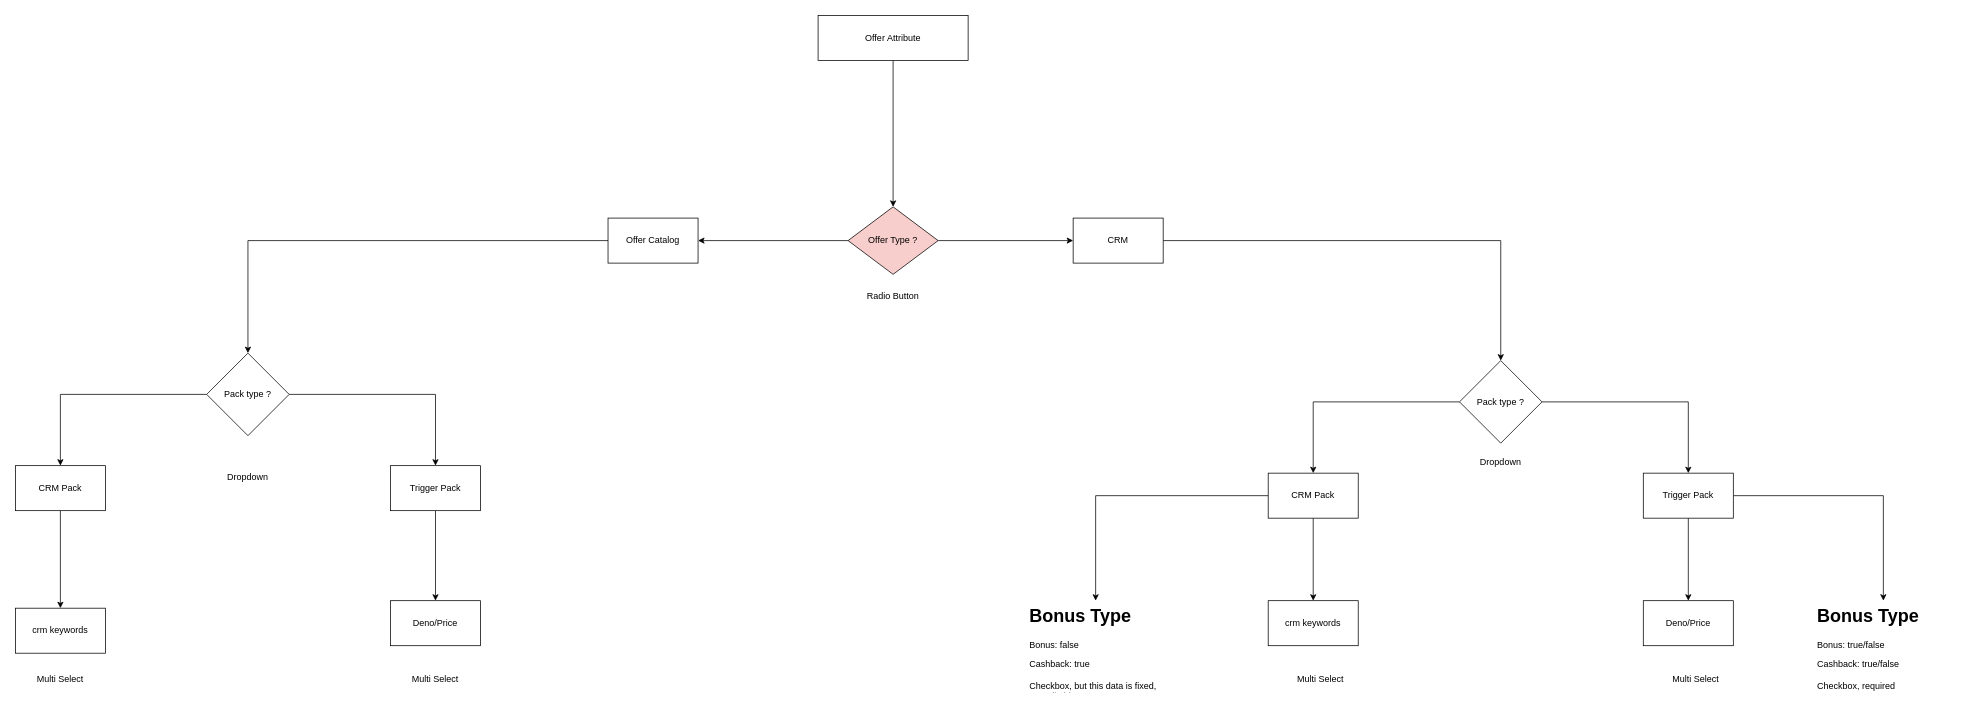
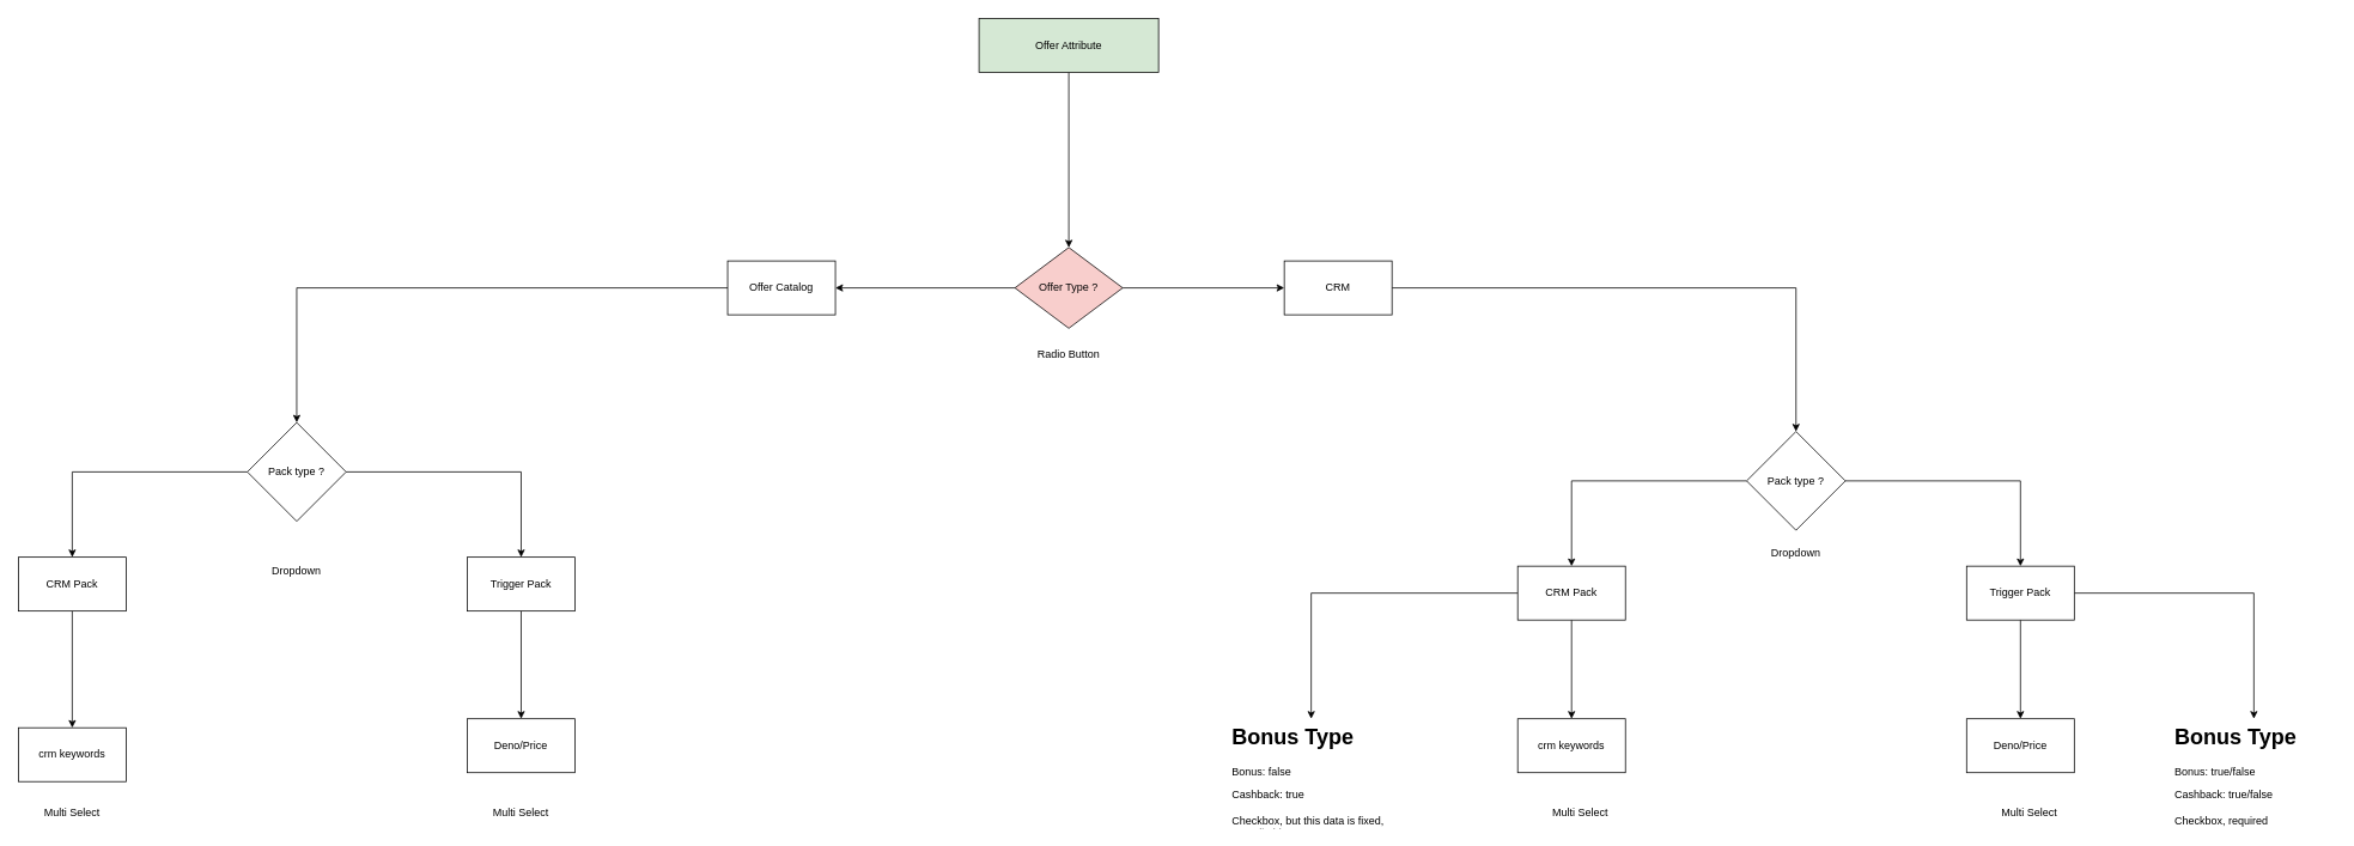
  <mxCell id="0" />
  <mxCell id="1" parent="0" />
  <mxCell id="2" style="edgeStyle=orthogonalEdgeStyle;rounded=0;orthogonalLoop=1;jettySize=auto;html=1;exitX=0.5;exitY=1;exitDx=0;exitDy=0;entryX=0.5;entryY=0;entryDx=0;entryDy=0;" edge="1" parent="1" source="3" target="6"><mxGeometry relative="1" as="geometry"><mxPoint x="1180" y="140" as="targetPoint" /></mxGeometry></mxCell>
- <mxCell id="3" value="Offer Attribute" style="rounded=0;whiteSpace=wrap;html=1;" vertex="1" parent="1"><mxGeometry x="1090" y="20" width="200" height="60" as="geometry" /></mxCell>
+ <mxCell id="3" value="Offer Attribute" style="rounded=0;whiteSpace=wrap;html=1;fillColor=#d5e8d4;" vertex="1" parent="1"><mxGeometry x="1090" y="20" width="200" height="60" as="geometry" /></mxCell>
  <mxCell id="4" style="edgeStyle=orthogonalEdgeStyle;rounded=0;orthogonalLoop=1;jettySize=auto;html=1;exitX=1;exitY=0.5;exitDx=0;exitDy=0;entryX=0;entryY=0.5;entryDx=0;entryDy=0;" edge="1" parent="1" source="6" target="8"><mxGeometry relative="1" as="geometry" /></mxCell>
  <mxCell id="5" style="edgeStyle=orthogonalEdgeStyle;rounded=0;orthogonalLoop=1;jettySize=auto;html=1;exitX=0;exitY=0.5;exitDx=0;exitDy=0;entryX=1;entryY=0.5;entryDx=0;entryDy=0;" edge="1" parent="1" source="6" target="15"><mxGeometry relative="1" as="geometry" /></mxCell>
  <mxCell id="6" value="Offer Type ?" style="rhombus;whiteSpace=wrap;html=1;fillColor=#f8cecc;" vertex="1" parent="1"><mxGeometry x="1130" y="275" width="120" height="90" as="geometry" /></mxCell>
  <mxCell id="7" style="edgeStyle=orthogonalEdgeStyle;rounded=0;orthogonalLoop=1;jettySize=auto;html=1;exitX=1;exitY=0.5;exitDx=0;exitDy=0;entryX=0.5;entryY=0;entryDx=0;entryDy=0;" edge="1" parent="1" source="8" target="11"><mxGeometry relative="1" as="geometry" /></mxCell>
  <mxCell id="8" value="CRM" style="rounded=0;whiteSpace=wrap;html=1;" vertex="1" parent="1"><mxGeometry x="1430" y="290" width="120" height="60" as="geometry" /></mxCell>
  <mxCell id="9" style="edgeStyle=orthogonalEdgeStyle;rounded=0;orthogonalLoop=1;jettySize=auto;html=1;exitX=0;exitY=0.5;exitDx=0;exitDy=0;entryX=0.5;entryY=0;entryDx=0;entryDy=0;" edge="1" parent="1" source="11" target="20"><mxGeometry relative="1" as="geometry" /></mxCell>
  <mxCell id="10" style="edgeStyle=orthogonalEdgeStyle;rounded=0;orthogonalLoop=1;jettySize=auto;html=1;exitX=1;exitY=0.5;exitDx=0;exitDy=0;entryX=0.5;entryY=0;entryDx=0;entryDy=0;" edge="1" parent="1" source="11" target="23"><mxGeometry relative="1" as="geometry" /></mxCell>
  <mxCell id="11" value="Pack type ?" style="rhombus;whiteSpace=wrap;html=1;" vertex="1" parent="1"><mxGeometry x="1945" y="480" width="110" height="110" as="geometry" /></mxCell>
  <mxCell id="12" value="Deno/Price" style="rounded=0;whiteSpace=wrap;html=1;" vertex="1" parent="1"><mxGeometry x="2190" y="800" width="120" height="60" as="geometry" /></mxCell>
  <mxCell id="13" value="crm keywords" style="rounded=0;whiteSpace=wrap;html=1;" vertex="1" parent="1"><mxGeometry x="1690" y="800" width="120" height="60" as="geometry" /></mxCell>
  <mxCell id="14" style="edgeStyle=orthogonalEdgeStyle;rounded=0;orthogonalLoop=1;jettySize=auto;html=1;exitX=0;exitY=0.5;exitDx=0;exitDy=0;entryX=0.5;entryY=0;entryDx=0;entryDy=0;" edge="1" parent="1" source="15" target="26"><mxGeometry relative="1" as="geometry" /></mxCell>
  <mxCell id="15" value="Offer Catalog" style="rounded=0;whiteSpace=wrap;html=1;" vertex="1" parent="1"><mxGeometry x="810" y="290" width="120" height="60" as="geometry" /></mxCell>
  <mxCell id="16" value="&lt;h1 style=&quot;margin-top: 0px;&quot;&gt;Bonus Type&lt;/h1&gt;&lt;p&gt;Bonus: false&lt;/p&gt;&lt;div&gt;Cashback: true&lt;/div&gt;&lt;div&gt;&lt;br&gt;&lt;/div&gt;&lt;div&gt;Checkbox, but this data is fixed, not editable.&amp;nbsp;&lt;/div&gt;" style="text;html=1;whiteSpace=wrap;overflow=hidden;rounded=0;" vertex="1" parent="1"><mxGeometry x="1370" y="800" width="180" height="120" as="geometry" /></mxCell>
  <mxCell id="17" value="&lt;h1 style=&quot;margin-top: 0px;&quot;&gt;Bonus Type&lt;/h1&gt;&lt;p&gt;Bonus: true/false&lt;/p&gt;&lt;div&gt;Cashback: true/false&lt;/div&gt;&lt;div&gt;&lt;br&gt;&lt;/div&gt;&lt;div&gt;Checkbox, required&amp;nbsp;&amp;nbsp;&lt;/div&gt;" style="text;html=1;whiteSpace=wrap;overflow=hidden;rounded=0;" vertex="1" parent="1"><mxGeometry x="2420" y="800" width="180" height="120" as="geometry" /></mxCell>
  <mxCell id="18" style="edgeStyle=orthogonalEdgeStyle;rounded=0;orthogonalLoop=1;jettySize=auto;html=1;exitX=0.5;exitY=1;exitDx=0;exitDy=0;entryX=0.5;entryY=0;entryDx=0;entryDy=0;" edge="1" parent="1" source="20" target="13"><mxGeometry relative="1" as="geometry" /></mxCell>
  <mxCell id="19" style="edgeStyle=orthogonalEdgeStyle;rounded=0;orthogonalLoop=1;jettySize=auto;html=1;exitX=0;exitY=0.5;exitDx=0;exitDy=0;entryX=0.5;entryY=0;entryDx=0;entryDy=0;" edge="1" parent="1" source="20" target="16"><mxGeometry relative="1" as="geometry" /></mxCell>
  <mxCell id="20" value="CRM Pack" style="rounded=0;whiteSpace=wrap;html=1;" vertex="1" parent="1"><mxGeometry x="1690" y="630" width="120" height="60" as="geometry" /></mxCell>
  <mxCell id="21" style="edgeStyle=orthogonalEdgeStyle;rounded=0;orthogonalLoop=1;jettySize=auto;html=1;exitX=0.5;exitY=1;exitDx=0;exitDy=0;" edge="1" parent="1" source="23" target="12"><mxGeometry relative="1" as="geometry" /></mxCell>
  <mxCell id="22" style="edgeStyle=orthogonalEdgeStyle;rounded=0;orthogonalLoop=1;jettySize=auto;html=1;exitX=1;exitY=0.5;exitDx=0;exitDy=0;entryX=0.5;entryY=0;entryDx=0;entryDy=0;" edge="1" parent="1" source="23" target="17"><mxGeometry relative="1" as="geometry" /></mxCell>
  <mxCell id="23" value="Trigger Pack" style="rounded=0;whiteSpace=wrap;html=1;" vertex="1" parent="1"><mxGeometry x="2190" y="630" width="120" height="60" as="geometry" /></mxCell>
  <mxCell id="24" style="edgeStyle=orthogonalEdgeStyle;rounded=0;orthogonalLoop=1;jettySize=auto;html=1;exitX=0;exitY=0.5;exitDx=0;exitDy=0;entryX=0.5;entryY=0;entryDx=0;entryDy=0;" edge="1" parent="1" source="26" target="30"><mxGeometry relative="1" as="geometry" /></mxCell>
  <mxCell id="25" style="edgeStyle=orthogonalEdgeStyle;rounded=0;orthogonalLoop=1;jettySize=auto;html=1;exitX=1;exitY=0.5;exitDx=0;exitDy=0;entryX=0.5;entryY=0;entryDx=0;entryDy=0;" edge="1" parent="1" source="26" target="32"><mxGeometry relative="1" as="geometry" /></mxCell>
  <mxCell id="26" value="Pack type ?" style="rhombus;whiteSpace=wrap;html=1;" vertex="1" parent="1"><mxGeometry x="275" y="470" width="110" height="110" as="geometry" /></mxCell>
  <mxCell id="27" value="Deno/Price" style="rounded=0;whiteSpace=wrap;html=1;" vertex="1" parent="1"><mxGeometry x="520" y="800" width="120" height="60" as="geometry" /></mxCell>
  <mxCell id="28" value="crm keywords" style="rounded=0;whiteSpace=wrap;html=1;" vertex="1" parent="1"><mxGeometry x="20" y="810" width="120" height="60" as="geometry" /></mxCell>
  <mxCell id="29" style="edgeStyle=orthogonalEdgeStyle;rounded=0;orthogonalLoop=1;jettySize=auto;html=1;exitX=0.5;exitY=1;exitDx=0;exitDy=0;entryX=0.5;entryY=0;entryDx=0;entryDy=0;" edge="1" parent="1" source="30" target="28"><mxGeometry relative="1" as="geometry" /></mxCell>
  <mxCell id="30" value="CRM Pack" style="rounded=0;whiteSpace=wrap;html=1;" vertex="1" parent="1"><mxGeometry x="20" y="620" width="120" height="60" as="geometry" /></mxCell>
  <mxCell id="31" style="edgeStyle=orthogonalEdgeStyle;rounded=0;orthogonalLoop=1;jettySize=auto;html=1;exitX=0.5;exitY=1;exitDx=0;exitDy=0;entryX=0.5;entryY=0;entryDx=0;entryDy=0;" edge="1" parent="1" source="32" target="27"><mxGeometry relative="1" as="geometry" /></mxCell>
  <mxCell id="32" value="Trigger Pack" style="rounded=0;whiteSpace=wrap;html=1;" vertex="1" parent="1"><mxGeometry x="520" y="620" width="120" height="60" as="geometry" /></mxCell>
  <mxCell id="33" value="Dropdown" style="text;html=1;whiteSpace=wrap;strokeColor=none;fillColor=none;align=center;verticalAlign=middle;rounded=0;rotation=0;" vertex="1" parent="1"><mxGeometry x="1970" y="600" width="60" height="30" as="geometry" /></mxCell>
  <mxCell id="34" value="Radio Button" style="text;html=1;whiteSpace=wrap;strokeColor=none;fillColor=none;align=center;verticalAlign=middle;rounded=0;" vertex="1" parent="1"><mxGeometry x="1140" y="380" width="100" height="30" as="geometry" /></mxCell>
  <mxCell id="35" value="Dropdown" style="text;html=1;whiteSpace=wrap;strokeColor=none;fillColor=none;align=center;verticalAlign=middle;rounded=0;rotation=0;" vertex="1" parent="1"><mxGeometry x="300" y="620" width="60" height="30" as="geometry" /></mxCell>
  <mxCell id="36" value="Multi Select" style="text;html=1;whiteSpace=wrap;strokeColor=none;fillColor=none;align=center;verticalAlign=middle;rounded=0;" vertex="1" parent="1"><mxGeometry x="40" y="890" width="80" height="30" as="geometry" /></mxCell>
  <mxCell id="37" value="Multi Select" style="text;html=1;whiteSpace=wrap;strokeColor=none;fillColor=none;align=center;verticalAlign=middle;rounded=0;" vertex="1" parent="1"><mxGeometry x="540" y="890" width="80" height="30" as="geometry" /></mxCell>
  <mxCell id="38" value="Multi Select" style="text;html=1;whiteSpace=wrap;strokeColor=none;fillColor=none;align=center;verticalAlign=middle;rounded=0;" vertex="1" parent="1"><mxGeometry x="1720" y="890" width="80" height="30" as="geometry" /></mxCell>
  <mxCell id="39" value="Multi Select" style="text;html=1;whiteSpace=wrap;strokeColor=none;fillColor=none;align=center;verticalAlign=middle;rounded=0;" vertex="1" parent="1"><mxGeometry x="2220" y="890" width="80" height="30" as="geometry" /></mxCell>
